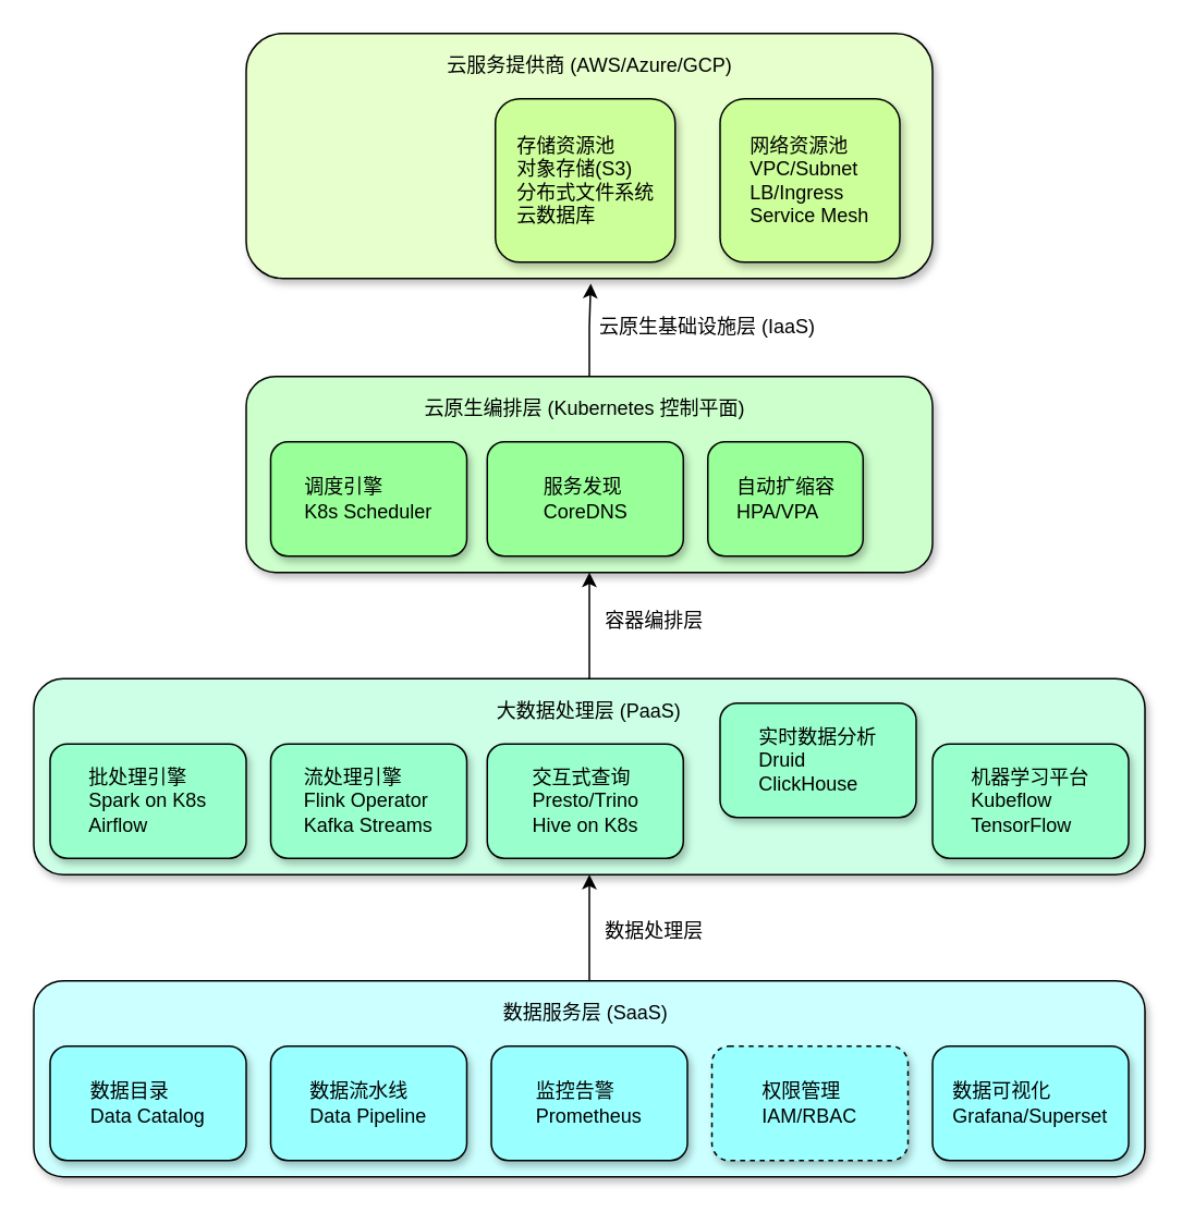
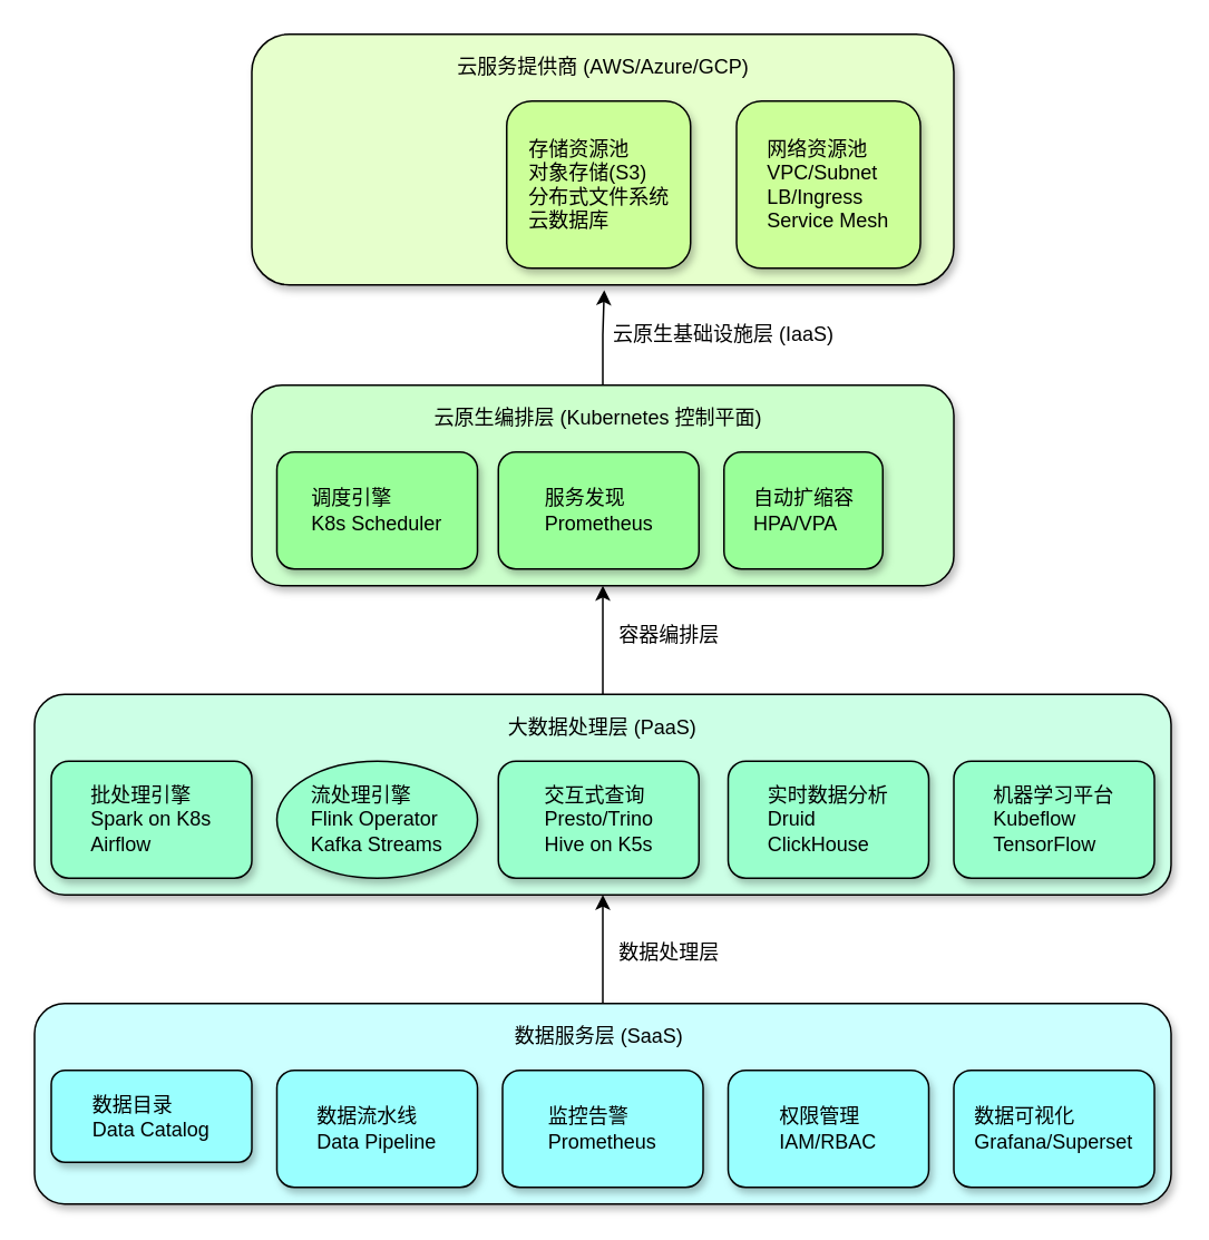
  <mxCell id="0" />
  <mxCell id="1" parent="0" />
  <mxCell id="2" value="" style="group" vertex="1" connectable="0" parent="1"><mxGeometry x="20" y="20" width="680.01" height="700" as="geometry" /></mxCell>
  <mxCell id="3" value="" style="rounded=1;whiteSpace=wrap;html=1;fillColor=#E6FFCC;shadow=1;" parent="2" vertex="1"><mxGeometry x="130" width="420" height="150" as="geometry" /></mxCell>
  <mxCell id="4" value="&lt;div style=&quot;&quot;&gt;&lt;div style=&quot;text-align: left;&quot;&gt;&lt;span style=&quot;background-color: transparent;&quot;&gt;存储资源池&lt;/span&gt;&lt;/div&gt;&lt;div style=&quot;text-align: left;&quot;&gt;&lt;span style=&quot;background-color: transparent;&quot;&gt;对象存储(S3)&lt;/span&gt;&lt;/div&gt;&lt;div style=&quot;text-align: left;&quot;&gt;&lt;span style=&quot;background-color: transparent;&quot;&gt;分布式文件系统&lt;/span&gt;&lt;/div&gt;&lt;div style=&quot;text-align: left;&quot;&gt;&lt;span style=&quot;background-color: transparent;&quot;&gt;云数据库&lt;/span&gt;&lt;/div&gt;&lt;/div&gt;" style="rounded=1;whiteSpace=wrap;html=1;fillColor=#CCFF99;shadow=1;" parent="2" vertex="1"><mxGeometry x="282.5" y="40" width="110" height="100" as="geometry" /></mxCell>
  <mxCell id="5" value="&lt;div style=&quot;&quot;&gt;&lt;div style=&quot;text-align: left;&quot;&gt;网络资源池&lt;br&gt;VPC/Subnet&lt;br&gt;LB/Ingress&lt;br&gt;Service Mesh&lt;br&gt;&lt;/div&gt;&lt;/div&gt;" style="rounded=1;whiteSpace=wrap;html=1;fillColor=#CCFF99;shadow=1;" parent="2" vertex="1"><mxGeometry x="420.01" y="40" width="110" height="100" as="geometry" /></mxCell>
  <mxCell id="6" value="云原生基础设施层 (IaaS)" style="text;strokeColor=none;align=center;fillColor=none;html=1;verticalAlign=middle;whiteSpace=wrap;rounded=0;" parent="2" vertex="1"><mxGeometry x="345" y="170" width="135" height="20" as="geometry" /></mxCell>
  <mxCell id="7" style="edgeStyle=orthogonalEdgeStyle;rounded=0;orthogonalLoop=1;jettySize=auto;html=1;entryX=0.5;entryY=1;entryDx=0;entryDy=0;" parent="2" source="20" target="27" edge="1"><mxGeometry relative="1" as="geometry" /></mxCell>
  <mxCell id="8" value="容器编排层" style="text;strokeColor=none;align=center;fillColor=none;html=1;verticalAlign=middle;whiteSpace=wrap;rounded=0;" parent="2" vertex="1"><mxGeometry x="345.01" y="350" width="70" height="20" as="geometry" /></mxCell>
  <mxCell id="9" style="edgeStyle=orthogonalEdgeStyle;rounded=0;orthogonalLoop=1;jettySize=auto;html=1;entryX=0.5;entryY=1;entryDx=0;entryDy=0;" parent="2" source="13" target="20" edge="1"><mxGeometry relative="1" as="geometry" /></mxCell>
  <mxCell id="10" value="数据处理层" style="text;strokeColor=none;align=center;fillColor=none;html=1;verticalAlign=middle;whiteSpace=wrap;rounded=0;" parent="2" vertex="1"><mxGeometry x="345" y="540" width="70" height="20" as="geometry" /></mxCell>
  <mxCell id="11" value="云服务提供商 (AWS/Azure/GCP)" style="text;strokeColor=none;align=center;fillColor=none;html=1;verticalAlign=middle;whiteSpace=wrap;rounded=0;" parent="2" vertex="1"><mxGeometry x="247.5" y="10" width="185" height="20" as="geometry" /></mxCell>
  <mxCell id="12" style="edgeStyle=orthogonalEdgeStyle;rounded=0;orthogonalLoop=1;jettySize=auto;html=1;entryX=0.502;entryY=1.021;entryDx=0;entryDy=0;entryPerimeter=0;" parent="2" source="27" target="3" edge="1"><mxGeometry relative="1" as="geometry" /></mxCell>
  <mxCell id="13" value="" style="rounded=1;whiteSpace=wrap;html=1;fillColor=#CCFFFF;shadow=1;" parent="2" vertex="1"><mxGeometry x="0.01" y="580" width="680" height="120" as="geometry" /></mxCell>
- <mxCell id="14" value="&lt;div style=&quot;text-align: left;&quot;&gt;数据目录&lt;br&gt;Data Catalog&lt;br&gt;&lt;/div&gt;" style="rounded=1;whiteSpace=wrap;html=1;fillColor=#99FFFF;shadow=1;" parent="2" vertex="1"><mxGeometry x="10.01" y="620" width="120" height="70" as="geometry" /></mxCell>
+ <mxCell id="14" value="&lt;div style=&quot;text-align: left;&quot;&gt;数据目录&lt;br&gt;Data Catalog&lt;br&gt;&lt;/div&gt;" style="rounded=1;whiteSpace=wrap;html=1;fillColor=#99FFFF;shadow=1;" parent="2" vertex="1"><mxGeometry x="10.01" y="620" width="120" height="55" as="geometry" /></mxCell>
  <mxCell id="15" value="&lt;div style=&quot;text-align: left;&quot;&gt;数据流水线&lt;br&gt;Data Pipeline&lt;br&gt;&lt;/div&gt;" style="rounded=1;whiteSpace=wrap;html=1;fillColor=#99FFFF;shadow=1;" parent="2" vertex="1"><mxGeometry x="145.01" y="620" width="120" height="70" as="geometry" /></mxCell>
  <mxCell id="16" value="&lt;div style=&quot;text-align: left;&quot;&gt;监控告警&lt;br&gt;Prometheus&lt;br&gt;&lt;/div&gt;" style="rounded=1;whiteSpace=wrap;html=1;fillColor=#99FFFF;shadow=1;" parent="2" vertex="1"><mxGeometry x="280.01" y="620" width="120" height="70" as="geometry" /></mxCell>
- <mxCell id="17" value="&lt;div style=&quot;text-align: left;&quot;&gt;权限管理&lt;br&gt;IAM/RBAC&lt;br&gt;&lt;/div&gt;" style="rounded=1;whiteSpace=wrap;html=1;fillColor=#99FFFF;shadow=1;dashed=1;" parent="2" vertex="1"><mxGeometry x="415.01" y="620" width="120" height="70" as="geometry" /></mxCell>
+ <mxCell id="17" value="&lt;div style=&quot;text-align: left;&quot;&gt;权限管理&lt;br&gt;IAM/RBAC&lt;br&gt;&lt;/div&gt;" style="rounded=1;whiteSpace=wrap;html=1;fillColor=#99FFFF;shadow=1;" parent="2" vertex="1"><mxGeometry x="415.01" y="620" width="120" height="70" as="geometry" /></mxCell>
  <mxCell id="18" value="&lt;div style=&quot;text-align: left;&quot;&gt;数据可视化&lt;br&gt;Grafana/Superset&lt;br&gt;&lt;/div&gt;" style="rounded=1;whiteSpace=wrap;html=1;fillColor=#99FFFF;shadow=1;" parent="2" vertex="1"><mxGeometry x="550.01" y="620" width="120" height="70" as="geometry" /></mxCell>
  <mxCell id="19" value="数据服务层 (SaaS)" style="text;strokeColor=none;align=center;fillColor=none;html=1;verticalAlign=middle;whiteSpace=wrap;rounded=0;" parent="2" vertex="1"><mxGeometry x="282.51" y="590" width="110" height="20" as="geometry" /></mxCell>
  <mxCell id="20" value="" style="rounded=1;whiteSpace=wrap;html=1;fillColor=#CCFFE6;shadow=1;" parent="2" vertex="1"><mxGeometry y="395" width="680" height="120" as="geometry" /></mxCell>
  <mxCell id="21" value="&lt;div style=&quot;text-align: left;&quot;&gt;批处理引擎&lt;br&gt;Spark on K8s&lt;br&gt;Airflow&lt;br&gt;&lt;/div&gt;" style="rounded=1;whiteSpace=wrap;html=1;fillColor=#99FFCC;shadow=1;" parent="2" vertex="1"><mxGeometry x="10.01" y="435" width="120" height="70" as="geometry" /></mxCell>
- <mxCell id="22" value="&lt;div style=&quot;text-align: left;&quot;&gt;流处理引擎&lt;br&gt;Flink Operator&lt;br&gt;Kafka Streams&lt;br&gt;&lt;/div&gt;" style="rounded=1;whiteSpace=wrap;html=1;fillColor=#99FFCC;shadow=1;" parent="2" vertex="1"><mxGeometry x="145.01" y="435" width="120" height="70" as="geometry" /></mxCell>
- <mxCell id="23" value="&lt;div style=&quot;text-align: left;&quot;&gt;交互式查询&lt;br&gt;Presto/Trino&lt;br&gt;Hive on K8s&lt;br&gt;&lt;/div&gt;" style="rounded=1;whiteSpace=wrap;html=1;fillColor=#99FFCC;shadow=1;" parent="2" vertex="1"><mxGeometry x="277.51" y="435" width="120" height="70" as="geometry" /></mxCell>
- <mxCell id="24" value="&lt;div style=&quot;text-align: left;&quot;&gt;实时数据分析&lt;br&gt;Druid&lt;br&gt;ClickHouse&lt;br&gt;&lt;/div&gt;" style="rounded=1;whiteSpace=wrap;html=1;fillColor=#99FFCC;shadow=1;" parent="2" vertex="1"><mxGeometry x="420.01" y="410" width="120" height="70" as="geometry" /></mxCell>
+ <mxCell id="22" value="&lt;div style=&quot;text-align: left;&quot;&gt;流处理引擎&lt;br&gt;Flink Operator&lt;br&gt;Kafka Streams&lt;br&gt;&lt;/div&gt;" style="ellipse;whiteSpace=wrap;html=1;fillColor=#99FFCC;shadow=1;" parent="2" vertex="1"><mxGeometry x="145.01" y="435" width="120" height="70" as="geometry" /></mxCell>
+ <mxCell id="23" value="&lt;div style=&quot;text-align: left;&quot;&gt;交互式查询&lt;br&gt;Presto/Trino&lt;br&gt;Hive on K5s&lt;br&gt;&lt;/div&gt;" style="rounded=1;whiteSpace=wrap;html=1;fillColor=#99FFCC;shadow=1;" parent="2" vertex="1"><mxGeometry x="277.51" y="435" width="120" height="70" as="geometry" /></mxCell>
+ <mxCell id="24" value="&lt;div style=&quot;text-align: left;&quot;&gt;实时数据分析&lt;br&gt;Druid&lt;br&gt;ClickHouse&lt;br&gt;&lt;/div&gt;" style="rounded=1;whiteSpace=wrap;html=1;fillColor=#99FFCC;shadow=1;" parent="2" vertex="1"><mxGeometry x="415.01" y="435" width="120" height="70" as="geometry" /></mxCell>
  <mxCell id="25" value="&lt;div style=&quot;text-align: left;&quot;&gt;机器学习平台&lt;br&gt;Kubeflow&lt;br&gt;TensorFlow&lt;br&gt;&lt;/div&gt;" style="rounded=1;whiteSpace=wrap;html=1;fillColor=#99FFCC;shadow=1;" parent="2" vertex="1"><mxGeometry x="550.01" y="435" width="120" height="70" as="geometry" /></mxCell>
  <mxCell id="26" value="大数据处理层 (PaaS)" style="text;strokeColor=none;align=center;fillColor=none;html=1;verticalAlign=middle;whiteSpace=wrap;rounded=0;" parent="2" vertex="1"><mxGeometry x="278.14" y="405" width="123.75" height="20" as="geometry" /></mxCell>
  <mxCell id="27" value="" style="rounded=1;whiteSpace=wrap;html=1;fillColor=#CCFFCC;shadow=1;" parent="2" vertex="1"><mxGeometry x="130.01" y="210" width="420" height="120" as="geometry" /></mxCell>
  <mxCell id="28" value="&lt;div style=&quot;text-align: left;&quot;&gt;调度引擎&lt;br&gt;K8s Scheduler&lt;br&gt;&lt;/div&gt;" style="rounded=1;whiteSpace=wrap;html=1;fillColor=#99FF99;shadow=1;" parent="2" vertex="1"><mxGeometry x="145.01" y="250" width="120" height="70" as="geometry" /></mxCell>
- <mxCell id="29" value="&lt;div style=&quot;text-align: left;&quot;&gt;服务发现&lt;br&gt;CoreDNS&lt;br&gt;&lt;/div&gt;" style="rounded=1;whiteSpace=wrap;html=1;fillColor=#99FF99;shadow=1;" parent="2" vertex="1"><mxGeometry x="277.51" y="250" width="120" height="70" as="geometry" /></mxCell>
+ <mxCell id="29" value="&lt;div style=&quot;text-align: left;&quot;&gt;服务发现&lt;br&gt;Prometheus&lt;br&gt;&lt;/div&gt;" style="rounded=1;whiteSpace=wrap;html=1;fillColor=#99FF99;shadow=1;" parent="2" vertex="1"><mxGeometry x="277.51" y="250" width="120" height="70" as="geometry" /></mxCell>
  <mxCell id="30" value="&lt;div style=&quot;text-align: left;&quot;&gt;自动扩缩容&lt;br&gt;HPA/VPA&lt;br&gt;&lt;/div&gt;" style="rounded=1;whiteSpace=wrap;html=1;fillColor=#99FF99;shadow=1;" parent="2" vertex="1"><mxGeometry x="412.51" y="250" width="95" height="70" as="geometry" /></mxCell>
  <mxCell id="31" value="云原生编排层 (Kubernetes 控制平面)" style="text;strokeColor=none;align=center;fillColor=none;html=1;verticalAlign=middle;whiteSpace=wrap;rounded=0;" parent="2" vertex="1"><mxGeometry x="236.26" y="220" width="202.5" height="20" as="geometry" /></mxCell>
